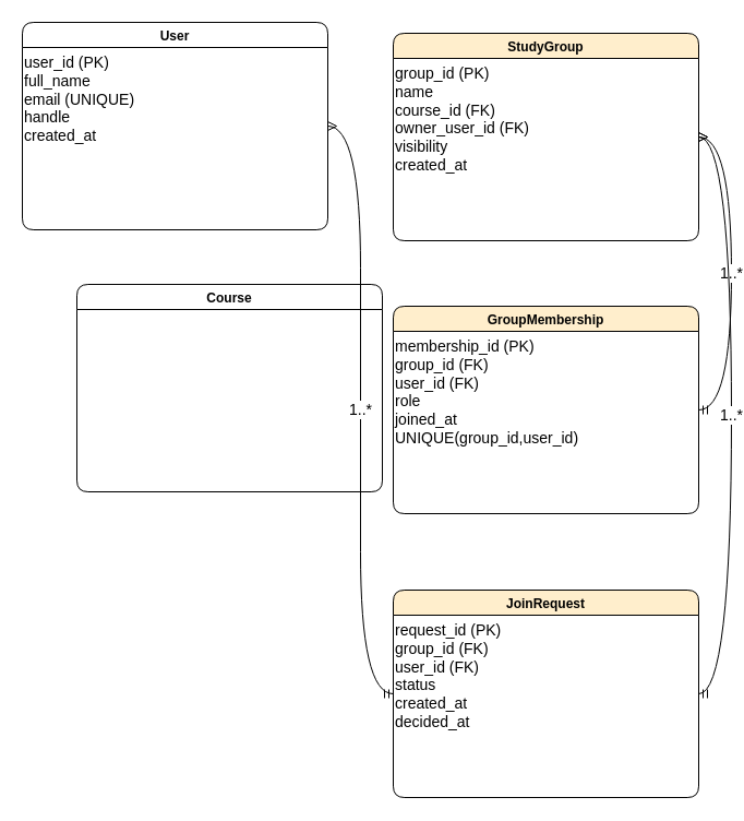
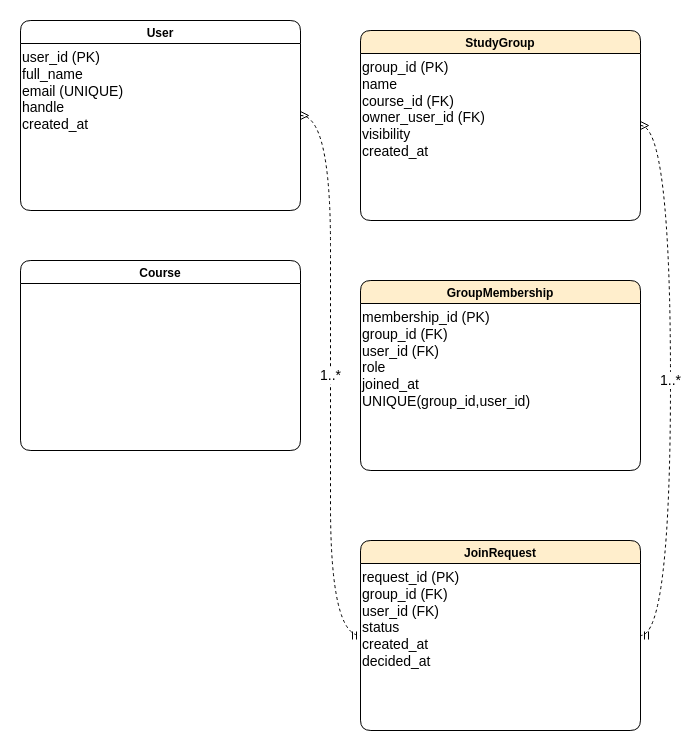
  <mxCell id="0" />
  <mxCell id="1" parent="0" />
  <mxCell id="2" value="User" style="swimlane;rounded=1;fillColor=#FFFFFF;" parent="1" vertex="1"><mxGeometry x="20" y="20" width="280" height="190" as="geometry" /></mxCell>
  <mxCell id="3" value="&lt;div&gt;user_id (PK)&lt;/div&gt;&lt;div&gt;full_name&lt;/div&gt;&lt;div&gt;email (UNIQUE)&lt;/div&gt;&lt;div&gt;handle&lt;/div&gt;&lt;div&gt;created_at&lt;/div&gt;" style="text;html=1;align=left;verticalAlign=top;resizable=0;points=[];autosize=1;strokeColor=none;fillColor=none;fontSize=14;" parent="2" vertex="1"><mxGeometry y="22" width="260" height="166" as="geometry" /></mxCell>
- <mxCell id="4" value="Course" style="swimlane;rounded=1;fillColor=#FFFFFF;" parent="1" vertex="1"><mxGeometry x="70" y="260" width="280" height="190" as="geometry" /></mxCell>
+ <mxCell id="4" value="Course" style="swimlane;rounded=1;fillColor=#FFFFFF;" parent="1" vertex="1"><mxGeometry x="20" y="260" width="280" height="190" as="geometry" /></mxCell>
  <mxCell id="5" value="StudyGroup" style="swimlane;rounded=1;fillColor=#FFEECC;" parent="1" vertex="1"><mxGeometry x="360" y="30" width="280" height="190" as="geometry" /></mxCell>
  <mxCell id="6" value="&lt;div&gt;group_id (PK)&lt;/div&gt;&lt;div&gt;name&lt;/div&gt;&lt;div&gt;course_id (FK)&lt;/div&gt;&lt;div&gt;owner_user_id (FK)&lt;/div&gt;&lt;div&gt;visibility&lt;/div&gt;&lt;div&gt;created_at&lt;/div&gt;" style="text;html=1;align=left;verticalAlign=top;resizable=0;points=[];autosize=1;strokeColor=none;fillColor=none;fontSize=14;" parent="5" vertex="1"><mxGeometry y="22" width="260" height="166" as="geometry" /></mxCell>
  <mxCell id="7" value="GroupMembership" style="swimlane;rounded=1;fillColor=#FFEECC;" parent="1" vertex="1"><mxGeometry x="360" y="280" width="280" height="190" as="geometry" /></mxCell>
  <mxCell id="8" value="&lt;div&gt;membership_id (PK)&lt;/div&gt;&lt;div&gt;group_id (FK)&lt;/div&gt;&lt;div&gt;user_id (FK)&lt;/div&gt;&lt;div&gt;role&lt;/div&gt;&lt;div&gt;joined_at&lt;/div&gt;&lt;div&gt;UNIQUE(group_id,user_id)&lt;/div&gt;" style="text;html=1;align=left;verticalAlign=top;resizable=0;points=[];autosize=1;strokeColor=none;fillColor=none;fontSize=14;" parent="7" vertex="1"><mxGeometry y="22" width="260" height="166" as="geometry" /></mxCell>
  <mxCell id="9" value="JoinRequest" style="swimlane;rounded=1;fillColor=#FFEECC;" parent="1" vertex="1"><mxGeometry x="360" y="540" width="280" height="190" as="geometry" /></mxCell>
  <mxCell id="10" value="&lt;div&gt;request_id (PK)&lt;/div&gt;&lt;div&gt;group_id (FK)&lt;/div&gt;&lt;div&gt;user_id (FK)&lt;/div&gt;&lt;div&gt;status&lt;/div&gt;&lt;div&gt;created_at&lt;/div&gt;&lt;div&gt;decided_at&lt;/div&gt;" style="text;html=1;align=left;verticalAlign=top;resizable=0;points=[];autosize=1;strokeColor=none;fillColor=none;fontSize=14;" parent="9" vertex="1"><mxGeometry y="22" width="260" height="166" as="geometry" /></mxCell>
- <mxCell id="11" value="1..*" style="edgeStyle=entityRelationEdgeStyle;html=1;endArrow=ERmandOne;startArrow=ERmany;rounded=0;curved=1;fontSize=14;" parent="1" source="5" target="7" edge="1"><mxGeometry width="100" height="100" relative="1" as="geometry" /></mxCell>
- <mxCell id="12" value="1..*" style="edgeStyle=entityRelationEdgeStyle;html=1;endArrow=ERmandOne;startArrow=ERmany;rounded=0;curved=1;fontSize=14;" parent="1" source="2" target="9" edge="1"><mxGeometry width="100" height="100" relative="1" as="geometry" /></mxCell>
- <mxCell id="13" value="1..*" style="edgeStyle=entityRelationEdgeStyle;html=1;endArrow=ERmandOne;startArrow=ERmany;rounded=0;curved=1;fontSize=14;" parent="1" source="5" target="9" edge="1"><mxGeometry width="100" height="100" relative="1" as="geometry" /></mxCell>
+ <mxCell id="12" value="1..*" style="edgeStyle=entityRelationEdgeStyle;html=1;endArrow=ERmandOne;startArrow=ERmany;rounded=0;curved=1;fontSize=14;dashed=1;" parent="1" source="2" target="9" edge="1"><mxGeometry width="100" height="100" relative="1" as="geometry" /></mxCell>
+ <mxCell id="13" value="1..*" style="edgeStyle=entityRelationEdgeStyle;html=1;endArrow=ERmandOne;startArrow=ERmany;rounded=0;curved=1;fontSize=14;dashed=1;" parent="1" source="5" target="9" edge="1"><mxGeometry width="100" height="100" relative="1" as="geometry" /></mxCell>
